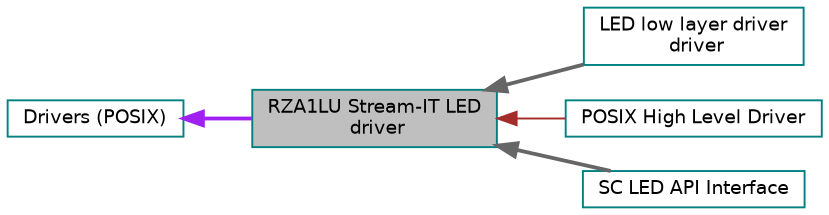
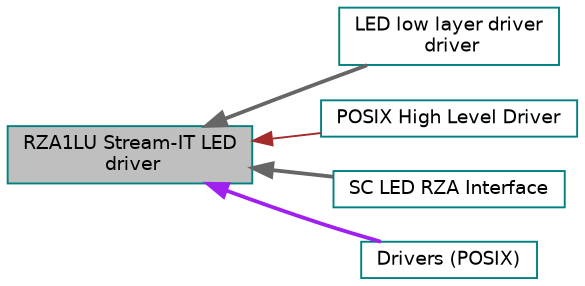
  digraph {
    rankdir=LR
    node [color=teal fillcolor=white fontname=Helvetica fontsize=10 shape=box style=filled]
    edge [color=gray40 dir=back fontname=Helvetica fontsize=10 labelfontname=Helvetica labelfontsize=10 shape=plaintext style=bold]
    n1 [height=0.2 label="LED low layer driver\l driver" width=0.4]
    n2 [height=0.2 label="POSIX High Level Driver" width=0.4]
    n3 [fillcolor=grey75 fontcolor=black height=0.2 label="RZA1LU Stream-IT LED\l driver" width=0.4]
-   n4 [height=0.2 label="SC LED API Interface" width=0.4]
+   n4 [height=0.2 label="SC LED RZA Interface" width=0.4]
    n5 [height=0.2 label="Drivers (POSIX)" width=0.4]
    n3 -> n1
    n3 -> n2 [color=brown style=solid]
    n3 -> n4
-   n5 -> n3 [color=purple]
+   n3 -> n5 [color=purple]
  }
